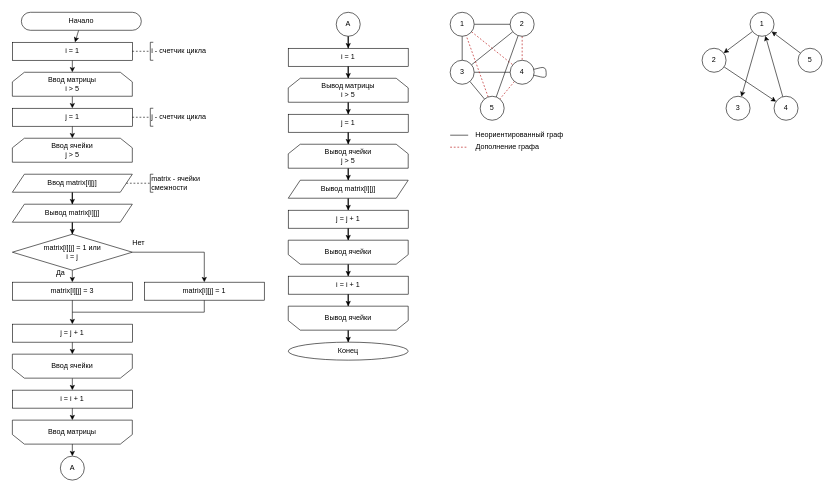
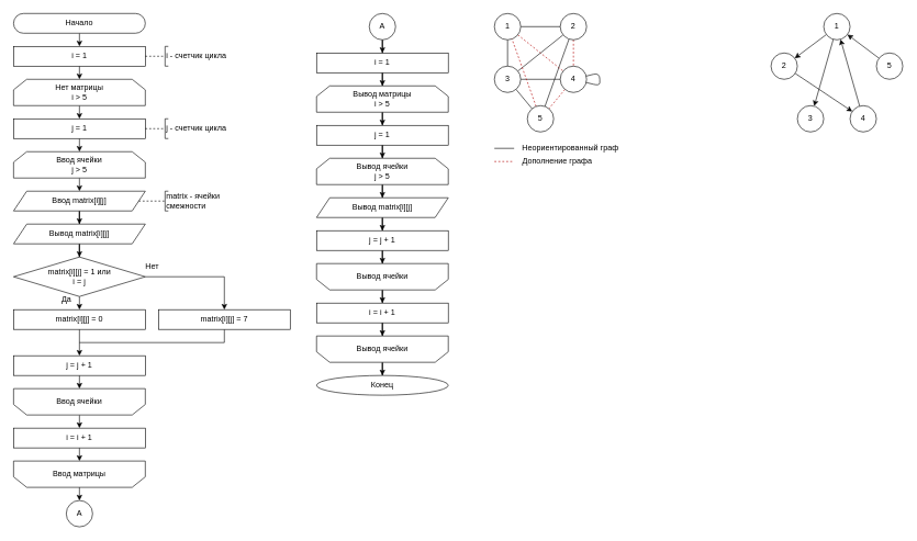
  <mxCell id="0" />
  <mxCell id="1" parent="0" />
  <mxCell id="2" style="edgeStyle=none;html=1;endArrow=none;endFill=0;" parent="1" source="5" target="12" edge="1"><mxGeometry relative="1" as="geometry" /></mxCell>
  <mxCell id="3" style="edgeStyle=none;html=1;endArrow=none;endFill=0;" parent="1" source="5" target="9" edge="1"><mxGeometry relative="1" as="geometry" /></mxCell>
  <mxCell id="4" style="edgeStyle=none;html=1;fillColor=#e51400;strokeColor=#B20000;endArrow=none;endFill=0;dashed=1;" parent="1" source="5" target="14" edge="1"><mxGeometry relative="1" as="geometry" /></mxCell>
  <mxCell id="5" value="1" style="ellipse;whiteSpace=wrap;html=1;aspect=fixed;" parent="1" vertex="1"><mxGeometry x="750" y="20" width="40" height="40" as="geometry" /></mxCell>
  <mxCell id="6" style="edgeStyle=none;html=1;endArrow=none;endFill=0;" parent="1" source="9" target="12" edge="1"><mxGeometry relative="1" as="geometry" /></mxCell>
  <mxCell id="7" style="edgeStyle=none;html=1;endArrow=none;endFill=0;" parent="1" source="9" target="14" edge="1"><mxGeometry relative="1" as="geometry" /></mxCell>
  <mxCell id="8" style="edgeStyle=none;html=1;endArrow=none;endFill=0;" parent="1" source="9" target="16" edge="1"><mxGeometry relative="1" as="geometry" /></mxCell>
  <mxCell id="9" value="3" style="ellipse;whiteSpace=wrap;html=1;aspect=fixed;" parent="1" vertex="1"><mxGeometry x="750" y="100" width="40" height="40" as="geometry" /></mxCell>
  <mxCell id="10" style="edgeStyle=none;html=1;endArrow=none;endFill=0;" parent="1" source="12" target="16" edge="1"><mxGeometry relative="1" as="geometry" /></mxCell>
  <mxCell id="11" style="edgeStyle=none;html=1;fillColor=#e51400;strokeColor=#B20000;endArrow=none;endFill=0;dashed=1;" parent="1" source="12" target="14" edge="1"><mxGeometry relative="1" as="geometry" /></mxCell>
  <mxCell id="12" value="2" style="ellipse;whiteSpace=wrap;html=1;aspect=fixed;" parent="1" vertex="1"><mxGeometry x="850" y="20" width="40" height="40" as="geometry" /></mxCell>
  <mxCell id="13" style="edgeStyle=none;html=1;fillColor=#e51400;strokeColor=#B20000;endArrow=none;endFill=0;dashed=1;" parent="1" source="14" target="16" edge="1"><mxGeometry relative="1" as="geometry" /></mxCell>
  <mxCell id="14" value="4" style="ellipse;whiteSpace=wrap;html=1;aspect=fixed;" parent="1" vertex="1"><mxGeometry x="850" y="100" width="40" height="40" as="geometry" /></mxCell>
  <mxCell id="15" style="edgeStyle=none;html=1;fillColor=#e51400;strokeColor=#B20000;endArrow=none;endFill=0;dashed=1;" parent="1" source="16" target="5" edge="1"><mxGeometry relative="1" as="geometry" /></mxCell>
  <mxCell id="16" value="5" style="ellipse;whiteSpace=wrap;html=1;aspect=fixed;" parent="1" vertex="1"><mxGeometry x="800" y="160" width="40" height="40" as="geometry" /></mxCell>
  <mxCell id="17" style="edgeStyle=none;html=1;endArrow=none;endFill=0;" parent="1" source="14" target="14" edge="1"><mxGeometry relative="1" as="geometry" /></mxCell>
  <mxCell id="18" value="" style="endArrow=none;html=1;rounded=0;" parent="1" edge="1"><mxGeometry width="50" height="50" relative="1" as="geometry"><mxPoint x="750" y="224.92" as="sourcePoint" /><mxPoint x="780" y="224.92" as="targetPoint" /></mxGeometry></mxCell>
  <mxCell id="19" value="Неориентированный граф" style="text;html=1;align=center;verticalAlign=middle;resizable=0;points=[];autosize=1;strokeColor=none;fillColor=none;" parent="1" vertex="1"><mxGeometry x="780" y="210" width="170" height="30" as="geometry" /></mxCell>
  <mxCell id="20" value="" style="endArrow=none;html=1;rounded=0;fillColor=#e51400;strokeColor=#B20000;dashed=1;" parent="1" edge="1"><mxGeometry width="50" height="50" relative="1" as="geometry"><mxPoint x="750" y="244.92" as="sourcePoint" /><mxPoint x="780" y="244.92" as="targetPoint" /></mxGeometry></mxCell>
  <mxCell id="21" value="Дополнение графа" style="text;html=1;align=center;verticalAlign=middle;resizable=0;points=[];autosize=1;strokeColor=none;fillColor=none;" parent="1" vertex="1"><mxGeometry x="780" y="230" width="130" height="30" as="geometry" /></mxCell>
  <mxCell id="22" style="edgeStyle=none;html=1;" parent="1" source="23" target="25" edge="1"><mxGeometry relative="1" as="geometry" /></mxCell>
- <mxCell id="23" value="Начало" style="rounded=1;whiteSpace=wrap;html=1;arcSize=50;" parent="1" vertex="1"><mxGeometry x="35" y="20" width="200" height="30" as="geometry" /></mxCell>
+ <mxCell id="23" value="Начало" style="rounded=1;whiteSpace=wrap;html=1;arcSize=50;" parent="1" vertex="1"><mxGeometry x="20" y="20" width="200" height="30" as="geometry" /></mxCell>
  <mxCell id="24" style="edgeStyle=none;html=1;" parent="1" source="25" target="27" edge="1"><mxGeometry relative="1" as="geometry" /></mxCell>
  <mxCell id="25" value="i = 1" style="rounded=0;whiteSpace=wrap;html=1;" parent="1" vertex="1"><mxGeometry x="20" y="70" width="200" height="30" as="geometry" /></mxCell>
  <mxCell id="26" style="edgeStyle=none;html=1;" parent="1" source="27" target="29" edge="1"><mxGeometry relative="1" as="geometry" /></mxCell>
- <mxCell id="27" value="Ввод матрицы&lt;br&gt;&lt;div&gt;&lt;font style=&quot;color: rgb(0, 0, 0);&quot;&gt;i &amp;gt; 5&lt;/font&gt;&lt;/div&gt;" style="shape=loopLimit;whiteSpace=wrap;html=1;" parent="1" vertex="1"><mxGeometry x="20" y="120" width="200" height="40" as="geometry" /></mxCell>
+ <mxCell id="27" value="Нет матрицы&lt;br&gt;&lt;div&gt;&lt;font style=&quot;color: rgb(0, 0, 0);&quot;&gt;i &amp;gt; 5&lt;/font&gt;&lt;/div&gt;" style="shape=loopLimit;whiteSpace=wrap;html=1;" parent="1" vertex="1"><mxGeometry x="20" y="120" width="200" height="40" as="geometry" /></mxCell>
  <mxCell id="28" style="edgeStyle=none;html=1;" parent="1" source="29" target="31" edge="1"><mxGeometry relative="1" as="geometry" /></mxCell>
  <mxCell id="29" value="j = 1" style="rounded=0;whiteSpace=wrap;html=1;" parent="1" vertex="1"><mxGeometry x="20" y="180" width="200" height="30" as="geometry" /></mxCell>
+ <mxCell id="30" style="edgeStyle=none;html=1;" parent="1" source="31" target="33" edge="1"><mxGeometry relative="1" as="geometry" /></mxCell>
  <mxCell id="31" value="Ввод ячейки&lt;br&gt;&lt;div&gt;&lt;font style=&quot;color: rgb(0, 0, 0);&quot;&gt;j &amp;gt; 5&lt;/font&gt;&lt;/div&gt;" style="shape=loopLimit;whiteSpace=wrap;html=1;" parent="1" vertex="1"><mxGeometry x="20" y="230" width="200" height="40" as="geometry" /></mxCell>
  <mxCell id="32" style="edgeStyle=orthogonalEdgeStyle;rounded=0;orthogonalLoop=1;jettySize=auto;html=1;" parent="1" source="33" target="45" edge="1"><mxGeometry relative="1" as="geometry" /></mxCell>
  <mxCell id="33" value="Ввод matrix[i][j]" style="shape=parallelogram;perimeter=parallelogramPerimeter;whiteSpace=wrap;html=1;fixedSize=1;" parent="1" vertex="1"><mxGeometry x="20" y="290" width="200" height="30" as="geometry" /></mxCell>
  <mxCell id="34" value="matrix - ячейки&lt;div&gt;смежности&lt;/div&gt;" style="strokeWidth=1;html=1;shape=mxgraph.flowchart.annotation_1;align=left;pointerEvents=1;" parent="1" vertex="1"><mxGeometry x="250" y="290" width="5" height="30" as="geometry" /></mxCell>
  <mxCell id="35" value="" style="endArrow=none;html=1;rounded=0;entryX=0;entryY=0.5;entryDx=0;entryDy=0;entryPerimeter=0;dashed=1;" parent="1" target="34" edge="1"><mxGeometry width="50" height="50" relative="1" as="geometry"><mxPoint x="210" y="305" as="sourcePoint" /><mxPoint x="300" y="295" as="targetPoint" /></mxGeometry></mxCell>
  <mxCell id="36" style="edgeStyle=none;html=1;" parent="1" source="38" edge="1"><mxGeometry relative="1" as="geometry"><mxPoint x="120" y="470" as="targetPoint" /></mxGeometry></mxCell>
  <mxCell id="37" style="edgeStyle=orthogonalEdgeStyle;rounded=0;orthogonalLoop=1;jettySize=auto;html=1;" parent="1" source="38" target="56" edge="1"><mxGeometry relative="1" as="geometry" /></mxCell>
  <mxCell id="38" value="matrix[i][j] = 1 или&lt;div&gt;i = j&lt;/div&gt;" style="rhombus;whiteSpace=wrap;html=1;" parent="1" vertex="1"><mxGeometry x="20" y="390" width="200" height="60" as="geometry" /></mxCell>
  <mxCell id="39" style="edgeStyle=none;html=1;" parent="1" edge="1"><mxGeometry relative="1" as="geometry"><mxPoint x="120" y="540" as="targetPoint" /><mxPoint x="120" y="500" as="sourcePoint" /></mxGeometry></mxCell>
  <mxCell id="40" value="" style="endArrow=none;html=1;" parent="1" edge="1"><mxGeometry width="50" height="50" relative="1" as="geometry"><mxPoint x="120" y="520" as="sourcePoint" /><mxPoint x="340" y="520" as="targetPoint" /></mxGeometry></mxCell>
  <mxCell id="41" value="" style="endArrow=none;html=1;entryX=0.5;entryY=1;entryDx=0;entryDy=0;" parent="1" target="56" edge="1"><mxGeometry width="50" height="50" relative="1" as="geometry"><mxPoint x="340" y="520" as="sourcePoint" /><mxPoint x="390" y="550" as="targetPoint" /></mxGeometry></mxCell>
  <mxCell id="42" value="Да" style="text;html=1;align=center;verticalAlign=middle;resizable=0;points=[];autosize=1;strokeColor=none;fillColor=none;" parent="1" vertex="1"><mxGeometry x="80" y="440" width="40" height="30" as="geometry" /></mxCell>
  <mxCell id="43" value="Нет" style="text;html=1;align=center;verticalAlign=middle;resizable=0;points=[];autosize=1;strokeColor=none;fillColor=none;" parent="1" vertex="1"><mxGeometry x="210" y="390" width="40" height="30" as="geometry" /></mxCell>
  <mxCell id="44" style="edgeStyle=orthogonalEdgeStyle;rounded=0;orthogonalLoop=1;jettySize=auto;html=1;" parent="1" source="45" target="38" edge="1"><mxGeometry relative="1" as="geometry" /></mxCell>
  <mxCell id="45" value="Вывод matrix[i][j]" style="shape=parallelogram;perimeter=parallelogramPerimeter;whiteSpace=wrap;html=1;fixedSize=1;" parent="1" vertex="1"><mxGeometry x="20" y="340" width="200" height="30" as="geometry" /></mxCell>
  <mxCell id="46" style="edgeStyle=none;html=1;" parent="1" source="47" target="49" edge="1"><mxGeometry relative="1" as="geometry" /></mxCell>
  <mxCell id="47" value="j = j + 1" style="rounded=0;whiteSpace=wrap;html=1;" parent="1" vertex="1"><mxGeometry x="20" y="540" width="200" height="30" as="geometry" /></mxCell>
  <mxCell id="48" style="edgeStyle=none;html=1;" parent="1" source="49" target="51" edge="1"><mxGeometry relative="1" as="geometry" /></mxCell>
  <mxCell id="49" value="&lt;span style=&quot;color: rgb(0, 0, 0);&quot;&gt;Ввод ячейки&lt;/span&gt;" style="shape=loopLimit;whiteSpace=wrap;html=1;direction=west;" parent="1" vertex="1"><mxGeometry x="20" y="590" width="200" height="40" as="geometry" /></mxCell>
  <mxCell id="50" style="edgeStyle=none;html=1;" parent="1" source="51" target="53" edge="1"><mxGeometry relative="1" as="geometry" /></mxCell>
  <mxCell id="51" value="i = i + 1" style="rounded=0;whiteSpace=wrap;html=1;" parent="1" vertex="1"><mxGeometry x="20" y="650" width="200" height="30" as="geometry" /></mxCell>
  <mxCell id="52" style="edgeStyle=none;html=1;" parent="1" source="53" target="54" edge="1"><mxGeometry relative="1" as="geometry" /></mxCell>
  <mxCell id="53" value="&lt;span style=&quot;color: rgb(0, 0, 0);&quot;&gt;Ввод матрицы&lt;/span&gt;" style="shape=loopLimit;whiteSpace=wrap;html=1;direction=west;" parent="1" vertex="1"><mxGeometry x="20" y="700" width="200" height="40" as="geometry" /></mxCell>
  <mxCell id="54" value="A" style="ellipse;whiteSpace=wrap;html=1;aspect=fixed;" parent="1" vertex="1"><mxGeometry x="100" y="760" width="40" height="40" as="geometry" /></mxCell>
- <mxCell id="55" value="&lt;span style=&quot;color: rgb(0, 0, 0);&quot;&gt;matrix[i][j] = 3&lt;/span&gt;" style="rounded=0;whiteSpace=wrap;html=1;" parent="1" vertex="1"><mxGeometry x="20" y="470" width="200" height="30" as="geometry" /></mxCell>
- <mxCell id="56" value="&lt;span style=&quot;color: rgb(0, 0, 0);&quot;&gt;matrix[i][j] = 1&lt;/span&gt;" style="rounded=0;whiteSpace=wrap;html=1;" parent="1" vertex="1"><mxGeometry x="240" y="470" width="200" height="30" as="geometry" /></mxCell>
+ <mxCell id="55" value="&lt;span style=&quot;color: rgb(0, 0, 0);&quot;&gt;matrix[i][j] = 0&lt;/span&gt;" style="rounded=0;whiteSpace=wrap;html=1;" parent="1" vertex="1"><mxGeometry x="20" y="470" width="200" height="30" as="geometry" /></mxCell>
+ <mxCell id="56" value="&lt;span style=&quot;color: rgb(0, 0, 0);&quot;&gt;matrix[i][j] = 7&lt;/span&gt;" style="rounded=0;whiteSpace=wrap;html=1;" parent="1" vertex="1"><mxGeometry x="240" y="470" width="200" height="30" as="geometry" /></mxCell>
  <mxCell id="57" style="edgeStyle=orthogonalEdgeStyle;rounded=0;orthogonalLoop=1;jettySize=auto;html=1;" parent="1" source="58" target="60" edge="1"><mxGeometry relative="1" as="geometry" /></mxCell>
  <mxCell id="58" value="i = 1" style="rounded=0;whiteSpace=wrap;html=1;" parent="1" vertex="1"><mxGeometry x="480" y="80" width="200" height="30" as="geometry" /></mxCell>
  <mxCell id="59" style="edgeStyle=orthogonalEdgeStyle;rounded=0;orthogonalLoop=1;jettySize=auto;html=1;" parent="1" source="60" target="62" edge="1"><mxGeometry relative="1" as="geometry" /></mxCell>
  <mxCell id="60" value="Вывод матрицы&lt;br&gt;&lt;div&gt;&lt;font style=&quot;color: rgb(0, 0, 0);&quot;&gt;i &amp;gt; 5&lt;/font&gt;&lt;/div&gt;" style="shape=loopLimit;whiteSpace=wrap;html=1;" parent="1" vertex="1"><mxGeometry x="480" y="130" width="200" height="40" as="geometry" /></mxCell>
  <mxCell id="61" style="edgeStyle=orthogonalEdgeStyle;rounded=0;orthogonalLoop=1;jettySize=auto;html=1;" parent="1" source="62" target="64" edge="1"><mxGeometry relative="1" as="geometry" /></mxCell>
  <mxCell id="62" value="j = 1" style="rounded=0;whiteSpace=wrap;html=1;" parent="1" vertex="1"><mxGeometry x="480" y="190" width="200" height="30" as="geometry" /></mxCell>
  <mxCell id="63" style="edgeStyle=orthogonalEdgeStyle;rounded=0;orthogonalLoop=1;jettySize=auto;html=1;" parent="1" source="64" target="66" edge="1"><mxGeometry relative="1" as="geometry" /></mxCell>
  <mxCell id="64" value="Вывод ячейки&lt;br&gt;&lt;div&gt;&lt;font style=&quot;color: rgb(0, 0, 0);&quot;&gt;j &amp;gt; 5&lt;/font&gt;&lt;/div&gt;" style="shape=loopLimit;whiteSpace=wrap;html=1;" parent="1" vertex="1"><mxGeometry x="480" y="240" width="200" height="40" as="geometry" /></mxCell>
  <mxCell id="65" style="edgeStyle=orthogonalEdgeStyle;rounded=0;orthogonalLoop=1;jettySize=auto;html=1;" parent="1" source="66" target="68" edge="1"><mxGeometry relative="1" as="geometry" /></mxCell>
  <mxCell id="66" value="Вывод matrix[i][j]" style="shape=parallelogram;perimeter=parallelogramPerimeter;whiteSpace=wrap;html=1;fixedSize=1;" parent="1" vertex="1"><mxGeometry x="480" y="300" width="200" height="30" as="geometry" /></mxCell>
  <mxCell id="67" style="edgeStyle=orthogonalEdgeStyle;rounded=0;orthogonalLoop=1;jettySize=auto;html=1;" parent="1" source="68" target="70" edge="1"><mxGeometry relative="1" as="geometry" /></mxCell>
  <mxCell id="68" value="j = j + 1" style="rounded=0;whiteSpace=wrap;html=1;" parent="1" vertex="1"><mxGeometry x="480" y="350" width="200" height="30" as="geometry" /></mxCell>
  <mxCell id="69" style="edgeStyle=orthogonalEdgeStyle;rounded=0;orthogonalLoop=1;jettySize=auto;html=1;" parent="1" source="70" target="72" edge="1"><mxGeometry relative="1" as="geometry" /></mxCell>
  <mxCell id="70" value="Вывод ячейки" style="shape=loopLimit;whiteSpace=wrap;html=1;direction=west;" parent="1" vertex="1"><mxGeometry x="480" y="400" width="200" height="40" as="geometry" /></mxCell>
  <mxCell id="71" style="edgeStyle=orthogonalEdgeStyle;rounded=0;orthogonalLoop=1;jettySize=auto;html=1;" parent="1" source="72" target="74" edge="1"><mxGeometry relative="1" as="geometry" /></mxCell>
  <mxCell id="72" value="i = i + 1" style="rounded=0;whiteSpace=wrap;html=1;" parent="1" vertex="1"><mxGeometry x="480" y="460" width="200" height="30" as="geometry" /></mxCell>
  <mxCell id="73" style="edgeStyle=orthogonalEdgeStyle;rounded=0;orthogonalLoop=1;jettySize=auto;html=1;" parent="1" source="74" target="75" edge="1"><mxGeometry relative="1" as="geometry" /></mxCell>
  <mxCell id="74" value="Вывод ячейки" style="shape=loopLimit;whiteSpace=wrap;html=1;direction=west;" parent="1" vertex="1"><mxGeometry x="480" y="510" width="200" height="40" as="geometry" /></mxCell>
  <mxCell id="75" value="Конец" style="ellipse;whiteSpace=wrap;html=1;arcSize=50;" parent="1" vertex="1"><mxGeometry x="480" y="570" width="200" height="30" as="geometry" /></mxCell>
  <mxCell id="76" style="edgeStyle=orthogonalEdgeStyle;rounded=0;orthogonalLoop=1;jettySize=auto;html=1;" parent="1" source="77" target="58" edge="1"><mxGeometry relative="1" as="geometry" /></mxCell>
  <mxCell id="77" value="A" style="ellipse;whiteSpace=wrap;html=1;aspect=fixed;" parent="1" vertex="1"><mxGeometry x="560" y="20" width="40" height="40" as="geometry" /></mxCell>
  <mxCell id="78" value="i - счетчик цикла" style="strokeWidth=1;html=1;shape=mxgraph.flowchart.annotation_1;align=left;pointerEvents=1;" parent="1" vertex="1"><mxGeometry x="250" y="70" width="5" height="30" as="geometry" /></mxCell>
  <mxCell id="79" value="" style="endArrow=none;html=1;rounded=0;entryX=0;entryY=0.5;entryDx=0;entryDy=0;entryPerimeter=0;dashed=1;" parent="1" target="78" edge="1"><mxGeometry width="50" height="50" relative="1" as="geometry"><mxPoint x="220" y="85" as="sourcePoint" /><mxPoint x="310" y="75" as="targetPoint" /></mxGeometry></mxCell>
  <mxCell id="80" value="j - счетчик цикла" style="strokeWidth=1;html=1;shape=mxgraph.flowchart.annotation_1;align=left;pointerEvents=1;" parent="1" vertex="1"><mxGeometry x="250" y="180" width="5" height="30" as="geometry" /></mxCell>
  <mxCell id="81" value="" style="endArrow=none;html=1;rounded=0;entryX=0;entryY=0.5;entryDx=0;entryDy=0;entryPerimeter=0;dashed=1;" parent="1" target="80" edge="1"><mxGeometry width="50" height="50" relative="1" as="geometry"><mxPoint x="220" y="195" as="sourcePoint" /><mxPoint x="310" y="185" as="targetPoint" /></mxGeometry></mxCell>
  <mxCell id="82" style="rounded=0;orthogonalLoop=1;jettySize=auto;html=1;" edge="1" parent="1" source="84" target="86"><mxGeometry relative="1" as="geometry" /></mxCell>
  <mxCell id="83" style="rounded=0;orthogonalLoop=1;jettySize=auto;html=1;" edge="1" parent="1" source="84" target="87"><mxGeometry relative="1" as="geometry" /></mxCell>
  <mxCell id="84" value="1" style="ellipse;whiteSpace=wrap;html=1;aspect=fixed;" vertex="1" parent="1"><mxGeometry x="1250" y="20" width="40" height="40" as="geometry" /></mxCell>
  <mxCell id="85" style="rounded=0;orthogonalLoop=1;jettySize=auto;html=1;" edge="1" parent="1" source="86" target="89"><mxGeometry relative="1" as="geometry" /></mxCell>
  <mxCell id="86" value="2" style="ellipse;whiteSpace=wrap;html=1;aspect=fixed;" vertex="1" parent="1"><mxGeometry x="1170" y="80" width="40" height="40" as="geometry" /></mxCell>
  <mxCell id="87" value="3" style="ellipse;whiteSpace=wrap;html=1;aspect=fixed;" vertex="1" parent="1"><mxGeometry x="1210" y="160" width="40" height="40" as="geometry" /></mxCell>
  <mxCell id="88" style="rounded=0;orthogonalLoop=1;jettySize=auto;html=1;" edge="1" parent="1" source="89" target="84"><mxGeometry relative="1" as="geometry" /></mxCell>
  <mxCell id="89" value="4" style="ellipse;whiteSpace=wrap;html=1;aspect=fixed;" vertex="1" parent="1"><mxGeometry x="1290" y="160" width="40" height="40" as="geometry" /></mxCell>
  <mxCell id="90" style="rounded=0;orthogonalLoop=1;jettySize=auto;html=1;" edge="1" parent="1" source="91" target="84"><mxGeometry relative="1" as="geometry" /></mxCell>
  <mxCell id="91" value="5" style="ellipse;whiteSpace=wrap;html=1;aspect=fixed;" vertex="1" parent="1"><mxGeometry x="1330" y="80" width="40" height="40" as="geometry" /></mxCell>
